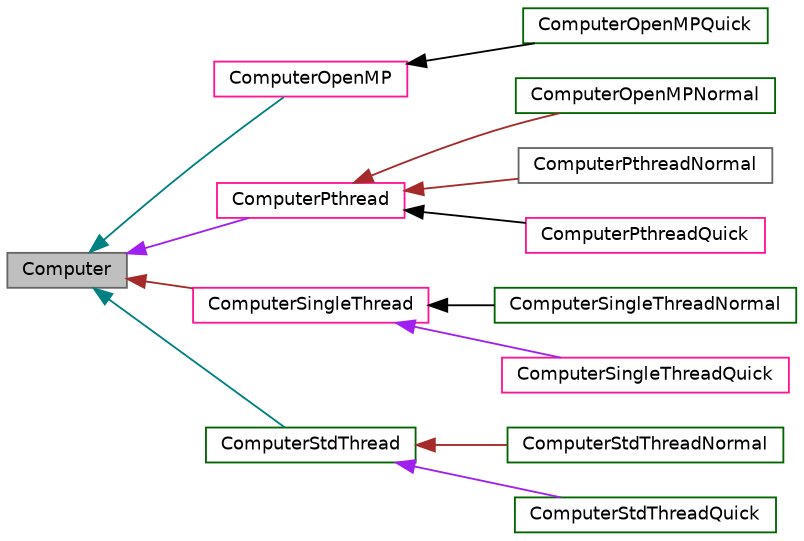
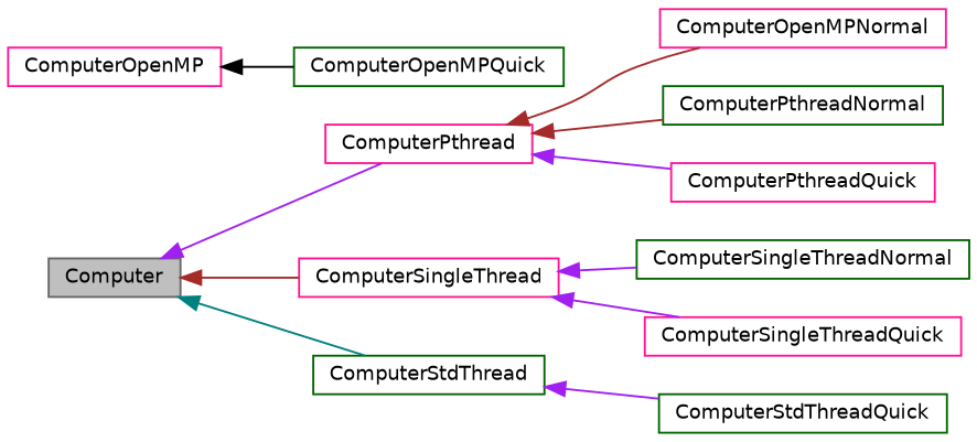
  digraph {
    rankdir=LR
    node [color=deeppink fillcolor=white fontname=Helvetica fontsize=10 shape=record style=filled]
    edge [color=purple dir=back fontname=Helvetica fontsize=10 labelfontname=Helvetica labelfontsize=10 style=solid]
    n1 [color=gray40 fillcolor=grey75 fontcolor=black height=0.2 label=Computer width=0.4]
    n2 [height=0.2 label=ComputerOpenMP width=0.4]
    n3 [height=0.2 label=ComputerPthread width=0.4]
    n4 [height=0.2 label=ComputerSingleThread width=0.4]
    n5 [color=darkgreen height=0.2 label=ComputerStdThread width=0.4]
    n6 [color=darkgreen height=0.2 label=ComputerOpenMPQuick width=0.4]
-   n7 [color=darkgreen height=0.2 label=ComputerOpenMPNormal width=0.4]
-   n8 [color=gray40 height=0.2 label=ComputerPthreadNormal width=0.4]
+   n7 [height=0.2 label=ComputerOpenMPNormal width=0.4]
+   n8 [color=darkgreen height=0.2 label=ComputerPthreadNormal width=0.4]
    n9 [height=0.2 label=ComputerPthreadQuick width=0.4]
    n10 [color=darkgreen height=0.2 label=ComputerSingleThreadNormal width=0.4]
    n11 [height=0.2 label=ComputerSingleThreadQuick width=0.4]
-   n12 [color=darkgreen height=0.2 label=ComputerStdThreadNormal width=0.4]
    n13 [color=darkgreen height=0.2 label=ComputerStdThreadQuick width=0.4]
-   n1 -> n2 [color=teal]
    n1 -> n3
    n1 -> n4 [color=brown]
    n1 -> n5 [color=teal]
    n2 -> n6 [color=black]
    n3 -> n7 [color=brown]
    n3 -> n8 [color=brown]
-   n3 -> n9 [color=black]
-   n4 -> n10 [color=black]
+   n3 -> n9
+   n4 -> n10
    n4 -> n11
-   n5 -> n12 [color=brown]
    n5 -> n13
  }
